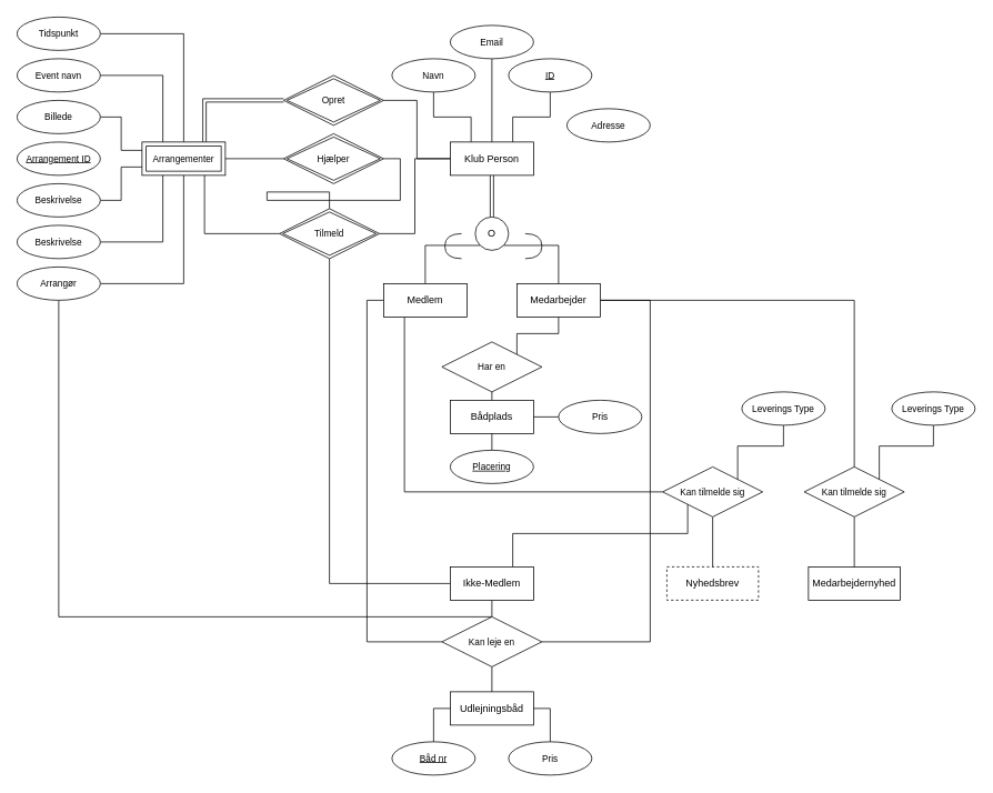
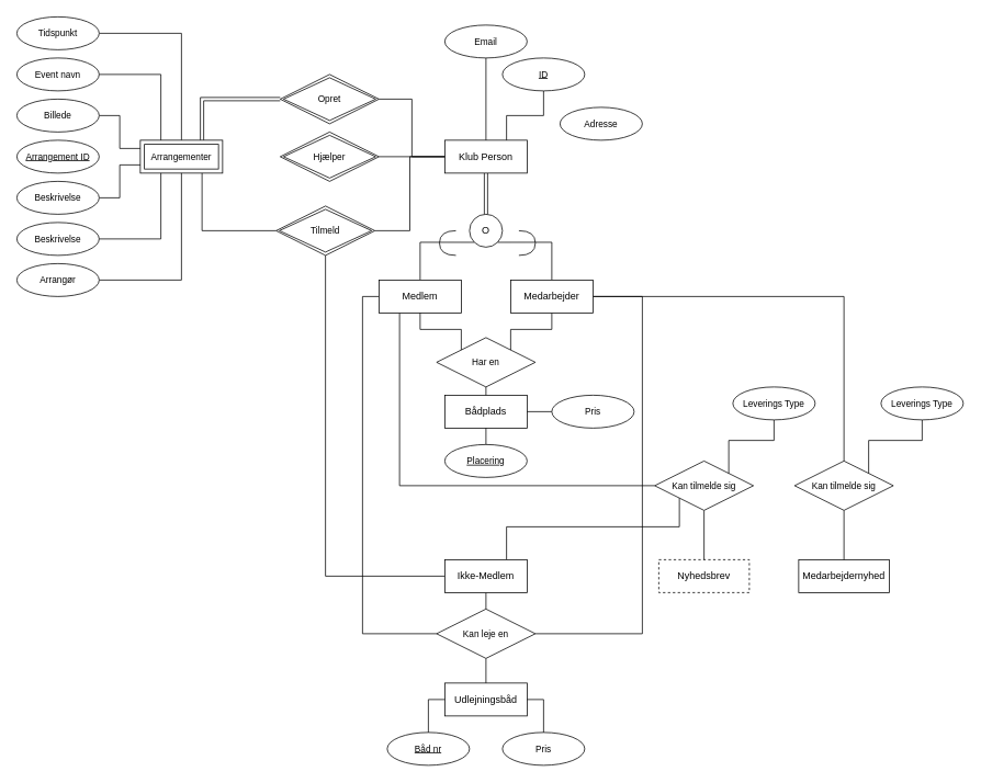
  <mxCell id="0" />
  <mxCell id="1" parent="0" />
  <mxCell id="2" style="edgeStyle=orthogonalEdgeStyle;rounded=0;orthogonalLoop=1;jettySize=auto;html=1;exitX=0.5;exitY=1;exitDx=0;exitDy=0;endArrow=none;endFill=0;shape=link;" parent="1" source="5" target="8" edge="1"><mxGeometry relative="1" as="geometry" /></mxCell>
- <mxCell id="3" style="edgeStyle=orthogonalEdgeStyle;rounded=0;orthogonalLoop=1;jettySize=auto;html=1;exitX=0.25;exitY=0;exitDx=0;exitDy=0;entryX=0.5;entryY=1;entryDx=0;entryDy=0;strokeColor=default;align=center;verticalAlign=middle;fontFamily=Helvetica;fontSize=11;fontColor=default;labelBackgroundColor=default;endArrow=none;endFill=0;" parent="1" source="5" target="26" edge="1"><mxGeometry relative="1" as="geometry" /></mxCell>
  <mxCell id="4" style="edgeStyle=orthogonalEdgeStyle;rounded=0;orthogonalLoop=1;jettySize=auto;html=1;exitX=0;exitY=0.5;exitDx=0;exitDy=0;entryX=1;entryY=0.5;entryDx=0;entryDy=0;strokeColor=default;align=center;verticalAlign=middle;fontFamily=Helvetica;fontSize=11;fontColor=default;labelBackgroundColor=default;endArrow=none;endFill=0;" parent="1" source="5" target="42" edge="1"><mxGeometry relative="1" as="geometry" /></mxCell>
  <mxCell id="5" value="Klub Person" style="whiteSpace=wrap;html=1;align=center;" parent="1" vertex="1"><mxGeometry x="540" y="170" width="100" height="40" as="geometry" /></mxCell>
  <mxCell id="6" style="edgeStyle=orthogonalEdgeStyle;rounded=0;orthogonalLoop=1;jettySize=auto;html=1;exitX=1;exitY=1;exitDx=0;exitDy=0;entryX=0.5;entryY=0;entryDx=0;entryDy=0;strokeColor=default;align=center;verticalAlign=middle;fontFamily=Helvetica;fontSize=11;fontColor=default;labelBackgroundColor=default;endArrow=none;endFill=0;" parent="1" source="8" target="15" edge="1"><mxGeometry relative="1" as="geometry" /></mxCell>
  <mxCell id="7" style="edgeStyle=orthogonalEdgeStyle;rounded=0;orthogonalLoop=1;jettySize=auto;html=1;exitX=0;exitY=1;exitDx=0;exitDy=0;entryX=0.5;entryY=0;entryDx=0;entryDy=0;strokeColor=default;align=center;verticalAlign=middle;fontFamily=Helvetica;fontSize=11;fontColor=default;labelBackgroundColor=default;endArrow=none;endFill=0;" parent="1" source="8" target="11" edge="1"><mxGeometry relative="1" as="geometry" /></mxCell>
  <mxCell id="8" value="O" style="ellipse;whiteSpace=wrap;html=1;aspect=fixed;" parent="1" vertex="1"><mxGeometry x="570" y="260" width="40" height="40" as="geometry" /></mxCell>
  <mxCell id="9" style="edgeStyle=orthogonalEdgeStyle;rounded=0;orthogonalLoop=1;jettySize=auto;html=1;exitX=0;exitY=0.5;exitDx=0;exitDy=0;entryX=0;entryY=0.5;entryDx=0;entryDy=0;strokeColor=default;align=center;verticalAlign=middle;fontFamily=Helvetica;fontSize=11;fontColor=default;labelBackgroundColor=default;endArrow=none;endFill=0;" parent="1" source="11" target="35" edge="1"><mxGeometry relative="1" as="geometry" /></mxCell>
  <mxCell id="10" style="edgeStyle=orthogonalEdgeStyle;rounded=0;orthogonalLoop=1;jettySize=auto;html=1;exitX=0.25;exitY=1;exitDx=0;exitDy=0;entryX=0;entryY=0.5;entryDx=0;entryDy=0;endArrow=none;endFill=0;" edge="1" parent="1" source="11" target="62"><mxGeometry relative="1" as="geometry" /></mxCell>
  <mxCell id="11" value="Medlem" style="whiteSpace=wrap;html=1;align=center;" parent="1" vertex="1"><mxGeometry x="460" y="340" width="100" height="40" as="geometry" /></mxCell>
  <mxCell id="12" style="edgeStyle=orthogonalEdgeStyle;rounded=0;orthogonalLoop=1;jettySize=auto;html=1;exitX=0.5;exitY=1;exitDx=0;exitDy=0;entryX=1;entryY=0;entryDx=0;entryDy=0;strokeColor=default;align=center;verticalAlign=middle;fontFamily=Helvetica;fontSize=11;fontColor=default;labelBackgroundColor=default;endArrow=none;endFill=0;" parent="1" source="15" target="33" edge="1"><mxGeometry relative="1" as="geometry" /></mxCell>
  <mxCell id="13" style="edgeStyle=orthogonalEdgeStyle;rounded=0;orthogonalLoop=1;jettySize=auto;html=1;exitX=1;exitY=0.5;exitDx=0;exitDy=0;entryX=1;entryY=0.5;entryDx=0;entryDy=0;strokeColor=default;align=center;verticalAlign=middle;fontFamily=Helvetica;fontSize=11;fontColor=default;labelBackgroundColor=default;endArrow=none;endFill=0;" parent="1" source="15" target="35" edge="1"><mxGeometry relative="1" as="geometry"><Array as="points"><mxPoint x="780" y="360" /><mxPoint x="780" y="770" /></Array></mxGeometry></mxCell>
  <mxCell id="14" style="edgeStyle=orthogonalEdgeStyle;rounded=0;orthogonalLoop=1;jettySize=auto;html=1;exitX=1;exitY=0.5;exitDx=0;exitDy=0;entryX=0.5;entryY=0;entryDx=0;entryDy=0;endArrow=none;endFill=0;" edge="1" parent="1" source="15" target="47"><mxGeometry relative="1" as="geometry" /></mxCell>
  <mxCell id="15" value="Medarbejder" style="whiteSpace=wrap;html=1;align=center;" parent="1" vertex="1"><mxGeometry x="620" y="340" width="100" height="40" as="geometry" /></mxCell>
  <mxCell id="16" value="" style="shape=requiredInterface;html=1;verticalLabelPosition=bottom;sketch=0;" parent="1" vertex="1"><mxGeometry x="630" y="280" width="20" height="30" as="geometry" /></mxCell>
  <mxCell id="17" value="" style="shape=requiredInterface;html=1;verticalLabelPosition=bottom;sketch=0;rotation=-180;" parent="1" vertex="1"><mxGeometry x="533.5" y="280" width="20" height="30" as="geometry" /></mxCell>
- <mxCell id="18" style="edgeStyle=orthogonalEdgeStyle;rounded=0;orthogonalLoop=1;jettySize=auto;html=1;exitX=0.5;exitY=1;exitDx=0;exitDy=0;strokeColor=default;align=center;verticalAlign=middle;fontFamily=Helvetica;fontSize=11;fontColor=default;labelBackgroundColor=default;endArrow=none;endFill=0;" parent="1" source="21" target="71" edge="1"><mxGeometry relative="1" as="geometry" /></mxCell>
+ <mxCell id="18" style="edgeStyle=orthogonalEdgeStyle;rounded=0;orthogonalLoop=1;jettySize=auto;html=1;exitX=0.5;exitY=1;exitDx=0;exitDy=0;entryX=0.5;entryY=0;entryDx=0;entryDy=0;strokeColor=default;align=center;verticalAlign=middle;fontFamily=Helvetica;fontSize=11;fontColor=default;labelBackgroundColor=default;endArrow=none;endFill=0;" parent="1" source="21" target="35" edge="1"><mxGeometry relative="1" as="geometry" /></mxCell>
  <mxCell id="19" style="edgeStyle=orthogonalEdgeStyle;rounded=0;orthogonalLoop=1;jettySize=auto;html=1;exitX=0;exitY=0.5;exitDx=0;exitDy=0;entryX=0.5;entryY=1;entryDx=0;entryDy=0;endArrow=none;endFill=0;" edge="1" parent="1" source="21" target="42"><mxGeometry relative="1" as="geometry" /></mxCell>
  <mxCell id="20" style="edgeStyle=orthogonalEdgeStyle;rounded=0;orthogonalLoop=1;jettySize=auto;html=1;exitX=0.75;exitY=0;exitDx=0;exitDy=0;entryX=0;entryY=1;entryDx=0;entryDy=0;endArrow=none;endFill=0;" edge="1" parent="1" source="21" target="62"><mxGeometry relative="1" as="geometry"><Array as="points"><mxPoint x="615" y="640" /><mxPoint x="825" y="640" /></Array></mxGeometry></mxCell>
  <mxCell id="21" value="Ikke-Medlem" style="whiteSpace=wrap;html=1;align=center;" parent="1" vertex="1"><mxGeometry x="540" y="680" width="100" height="40" as="geometry" /></mxCell>
  <mxCell id="22" value="Medarbejdernyhed" style="whiteSpace=wrap;html=1;align=center;" parent="1" vertex="1"><mxGeometry x="970" y="680" width="110" height="40" as="geometry" /></mxCell>
  <mxCell id="23" value="Nyhedsbrev" style="whiteSpace=wrap;html=1;align=center;dashed=1;" parent="1" vertex="1"><mxGeometry x="800" y="680" width="110" height="40" as="geometry" /></mxCell>
  <mxCell id="24" style="edgeStyle=orthogonalEdgeStyle;rounded=0;orthogonalLoop=1;jettySize=auto;html=1;exitX=0.5;exitY=1;exitDx=0;exitDy=0;entryX=0.75;entryY=0;entryDx=0;entryDy=0;strokeColor=default;align=center;verticalAlign=middle;fontFamily=Helvetica;fontSize=11;fontColor=default;labelBackgroundColor=default;endArrow=none;endFill=0;" parent="1" source="25" target="5" edge="1"><mxGeometry relative="1" as="geometry" /></mxCell>
  <mxCell id="25" value="ID" style="ellipse;whiteSpace=wrap;html=1;align=center;fontStyle=4;fontFamily=Helvetica;fontSize=11;fontColor=default;labelBackgroundColor=default;" parent="1" vertex="1"><mxGeometry x="610" y="70" width="100" height="40" as="geometry" /></mxCell>
- <mxCell id="26" value="Navn" style="ellipse;whiteSpace=wrap;html=1;align=center;fontFamily=Helvetica;fontSize=11;fontColor=default;labelBackgroundColor=default;" parent="1" vertex="1"><mxGeometry x="470" y="70" width="100" height="40" as="geometry" /></mxCell>
  <mxCell id="27" style="edgeStyle=orthogonalEdgeStyle;rounded=0;orthogonalLoop=1;jettySize=auto;html=1;exitX=0.5;exitY=1;exitDx=0;exitDy=0;entryX=0.5;entryY=0;entryDx=0;entryDy=0;strokeColor=default;align=center;verticalAlign=middle;fontFamily=Helvetica;fontSize=11;fontColor=default;labelBackgroundColor=default;endArrow=none;endFill=0;" parent="1" source="28" target="5" edge="1"><mxGeometry relative="1" as="geometry" /></mxCell>
  <mxCell id="28" value="Email" style="ellipse;whiteSpace=wrap;html=1;align=center;fontFamily=Helvetica;fontSize=11;fontColor=default;labelBackgroundColor=default;" parent="1" vertex="1"><mxGeometry x="540" y="30" width="100" height="40" as="geometry" /></mxCell>
  <mxCell id="29" value="Bådplads" style="whiteSpace=wrap;html=1;align=center;" parent="1" vertex="1"><mxGeometry x="540" y="480" width="100" height="40" as="geometry" /></mxCell>
  <mxCell id="30" value="Udlejningsbåd" style="whiteSpace=wrap;html=1;align=center;" parent="1" vertex="1"><mxGeometry x="540" y="830" width="100" height="40" as="geometry" /></mxCell>
  <mxCell id="31" style="edgeStyle=orthogonalEdgeStyle;rounded=0;orthogonalLoop=1;jettySize=auto;html=1;exitX=0.5;exitY=1;exitDx=0;exitDy=0;entryX=0.5;entryY=0;entryDx=0;entryDy=0;strokeColor=default;align=center;verticalAlign=middle;fontFamily=Helvetica;fontSize=11;fontColor=default;labelBackgroundColor=default;endArrow=none;endFill=0;" parent="1" source="33" target="29" edge="1"><mxGeometry relative="1" as="geometry" /></mxCell>
+ <mxCell id="32" style="edgeStyle=orthogonalEdgeStyle;rounded=0;orthogonalLoop=1;jettySize=auto;html=1;exitX=0;exitY=0;exitDx=0;exitDy=0;entryX=0.5;entryY=1;entryDx=0;entryDy=0;endArrow=none;endFill=0;" edge="1" parent="1" source="33" target="11"><mxGeometry relative="1" as="geometry"><Array as="points"><mxPoint x="560" y="400" /><mxPoint x="510" y="400" /></Array></mxGeometry></mxCell>
  <mxCell id="33" value="Har en" style="shape=rhombus;perimeter=rhombusPerimeter;whiteSpace=wrap;html=1;align=center;fontFamily=Helvetica;fontSize=11;fontColor=default;labelBackgroundColor=default;" parent="1" vertex="1"><mxGeometry x="530" y="410" width="120" height="60" as="geometry" /></mxCell>
  <mxCell id="34" style="edgeStyle=orthogonalEdgeStyle;rounded=0;orthogonalLoop=1;jettySize=auto;html=1;exitX=0.5;exitY=1;exitDx=0;exitDy=0;entryX=0.5;entryY=0;entryDx=0;entryDy=0;strokeColor=default;align=center;verticalAlign=middle;fontFamily=Helvetica;fontSize=11;fontColor=default;labelBackgroundColor=default;endArrow=none;endFill=0;" parent="1" source="35" target="30" edge="1"><mxGeometry relative="1" as="geometry" /></mxCell>
  <mxCell id="35" value="Kan leje en" style="shape=rhombus;perimeter=rhombusPerimeter;whiteSpace=wrap;html=1;align=center;fontFamily=Helvetica;fontSize=11;fontColor=default;labelBackgroundColor=default;" parent="1" vertex="1"><mxGeometry x="530" y="740" width="120" height="60" as="geometry" /></mxCell>
  <mxCell id="36" style="edgeStyle=orthogonalEdgeStyle;rounded=0;orthogonalLoop=1;jettySize=auto;html=1;exitX=0.75;exitY=0;exitDx=0;exitDy=0;entryX=0;entryY=0.5;entryDx=0;entryDy=0;endArrow=none;endFill=0;shape=link;" edge="1" parent="1" source="38" target="40"><mxGeometry relative="1" as="geometry" /></mxCell>
  <mxCell id="37" style="edgeStyle=orthogonalEdgeStyle;rounded=0;orthogonalLoop=1;jettySize=auto;html=1;exitX=0.5;exitY=0;exitDx=0;exitDy=0;entryX=1;entryY=0.5;entryDx=0;entryDy=0;endArrow=none;endFill=0;" edge="1" parent="1" source="38" target="50"><mxGeometry relative="1" as="geometry" /></mxCell>
  <mxCell id="38" value="Arrangementer" style="shape=ext;margin=3;double=1;whiteSpace=wrap;html=1;align=center;fontFamily=Helvetica;fontSize=11;fontColor=default;labelBackgroundColor=default;" parent="1" vertex="1"><mxGeometry x="170" y="170" width="100" height="40" as="geometry" /></mxCell>
  <mxCell id="39" style="edgeStyle=orthogonalEdgeStyle;rounded=0;orthogonalLoop=1;jettySize=auto;html=1;exitX=1;exitY=0.5;exitDx=0;exitDy=0;entryX=0;entryY=0.5;entryDx=0;entryDy=0;strokeColor=default;align=center;verticalAlign=middle;fontFamily=Helvetica;fontSize=11;fontColor=default;labelBackgroundColor=default;endArrow=none;endFill=0;" parent="1" source="40" target="5" edge="1"><mxGeometry relative="1" as="geometry" /></mxCell>
  <mxCell id="40" value="Opret" style="shape=rhombus;double=1;perimeter=rhombusPerimeter;whiteSpace=wrap;html=1;align=center;fontFamily=Helvetica;fontSize=11;fontColor=default;labelBackgroundColor=default;" parent="1" vertex="1"><mxGeometry x="340" y="90" width="120" height="60" as="geometry" /></mxCell>
  <mxCell id="41" style="edgeStyle=orthogonalEdgeStyle;rounded=0;orthogonalLoop=1;jettySize=auto;html=1;exitX=0;exitY=0.5;exitDx=0;exitDy=0;entryX=0.75;entryY=1;entryDx=0;entryDy=0;endArrow=none;endFill=0;" edge="1" parent="1" source="42" target="38"><mxGeometry relative="1" as="geometry" /></mxCell>
  <mxCell id="42" value="Tilmeld" style="shape=rhombus;double=1;perimeter=rhombusPerimeter;whiteSpace=wrap;html=1;align=center;fontFamily=Helvetica;fontSize=11;fontColor=default;labelBackgroundColor=default;" parent="1" vertex="1"><mxGeometry x="335" y="250" width="120" height="60" as="geometry" /></mxCell>
- <mxCell id="43" style="edgeStyle=orthogonalEdgeStyle;rounded=0;orthogonalLoop=1;jettySize=auto;html=1;exitX=0;exitY=0.5;exitDx=0;exitDy=0;entryX=1;entryY=0.5;entryDx=0;entryDy=0;strokeColor=default;align=center;verticalAlign=middle;fontFamily=Helvetica;fontSize=11;fontColor=default;labelBackgroundColor=default;endArrow=none;endFill=0;" parent="1" source="45" target="38" edge="1"><mxGeometry relative="1" as="geometry" /></mxCell>
- <mxCell id="44" style="edgeStyle=orthogonalEdgeStyle;rounded=0;orthogonalLoop=1;jettySize=auto;html=1;exitX=1;exitY=0.5;exitDx=0;exitDy=0;strokeColor=default;align=center;verticalAlign=middle;fontFamily=Helvetica;fontSize=11;fontColor=default;labelBackgroundColor=default;endArrow=none;endFill=0;" parent="1" source="45" target="42" edge="1"><mxGeometry relative="1" as="geometry" /></mxCell>
+ <mxCell id="44" style="edgeStyle=orthogonalEdgeStyle;rounded=0;orthogonalLoop=1;jettySize=auto;html=1;exitX=1;exitY=0.5;exitDx=0;exitDy=0;entryX=0;entryY=0.5;entryDx=0;entryDy=0;strokeColor=default;align=center;verticalAlign=middle;fontFamily=Helvetica;fontSize=11;fontColor=default;labelBackgroundColor=default;endArrow=none;endFill=0;" parent="1" source="45" target="5" edge="1"><mxGeometry relative="1" as="geometry" /></mxCell>
  <mxCell id="45" value="Hjælper" style="shape=rhombus;double=1;perimeter=rhombusPerimeter;whiteSpace=wrap;html=1;align=center;fontFamily=Helvetica;fontSize=11;fontColor=default;labelBackgroundColor=default;" parent="1" vertex="1"><mxGeometry x="340" y="160" width="120" height="60" as="geometry" /></mxCell>
  <mxCell id="46" style="edgeStyle=orthogonalEdgeStyle;rounded=0;orthogonalLoop=1;jettySize=auto;html=1;exitX=0.5;exitY=1;exitDx=0;exitDy=0;entryX=0.5;entryY=0;entryDx=0;entryDy=0;strokeColor=default;align=center;verticalAlign=middle;fontFamily=Helvetica;fontSize=11;fontColor=default;labelBackgroundColor=default;endArrow=none;endFill=0;" parent="1" source="47" target="22" edge="1"><mxGeometry relative="1" as="geometry" /></mxCell>
  <mxCell id="47" value="Kan tilmelde sig" style="shape=rhombus;perimeter=rhombusPerimeter;whiteSpace=wrap;html=1;align=center;fontFamily=Helvetica;fontSize=11;fontColor=default;labelBackgroundColor=default;" parent="1" vertex="1"><mxGeometry x="965" y="560" width="120" height="60" as="geometry" /></mxCell>
  <mxCell id="48" style="edgeStyle=orthogonalEdgeStyle;rounded=0;orthogonalLoop=1;jettySize=auto;html=1;exitX=0.5;exitY=1;exitDx=0;exitDy=0;entryX=1;entryY=0;entryDx=0;entryDy=0;endArrow=none;endFill=0;" edge="1" parent="1" source="49" target="47"><mxGeometry relative="1" as="geometry" /></mxCell>
  <mxCell id="49" value="Leverings Type" style="ellipse;whiteSpace=wrap;html=1;align=center;fontFamily=Helvetica;fontSize=11;fontColor=default;labelBackgroundColor=default;" parent="1" vertex="1"><mxGeometry x="1070" y="470" width="100" height="40" as="geometry" /></mxCell>
  <mxCell id="50" value="Tidspunkt" style="ellipse;whiteSpace=wrap;html=1;align=center;fontFamily=Helvetica;fontSize=11;fontColor=default;labelBackgroundColor=default;" vertex="1" parent="1"><mxGeometry x="20" y="20" width="100" height="40" as="geometry" /></mxCell>
  <mxCell id="51" style="edgeStyle=orthogonalEdgeStyle;rounded=0;orthogonalLoop=1;jettySize=auto;html=1;exitX=1;exitY=0.5;exitDx=0;exitDy=0;entryX=0.25;entryY=0;entryDx=0;entryDy=0;endArrow=none;endFill=0;" edge="1" parent="1" source="52" target="38"><mxGeometry relative="1" as="geometry" /></mxCell>
  <mxCell id="52" value="Event navn" style="ellipse;whiteSpace=wrap;html=1;align=center;fontFamily=Helvetica;fontSize=11;fontColor=default;labelBackgroundColor=default;" vertex="1" parent="1"><mxGeometry x="20" y="70" width="100" height="40" as="geometry" /></mxCell>
  <mxCell id="53" style="edgeStyle=orthogonalEdgeStyle;rounded=0;orthogonalLoop=1;jettySize=auto;html=1;exitX=1;exitY=0.5;exitDx=0;exitDy=0;entryX=0;entryY=0.25;entryDx=0;entryDy=0;endArrow=none;endFill=0;" edge="1" parent="1" source="54" target="38"><mxGeometry relative="1" as="geometry" /></mxCell>
  <mxCell id="54" value="Billede" style="ellipse;whiteSpace=wrap;html=1;align=center;fontFamily=Helvetica;fontSize=11;fontColor=default;labelBackgroundColor=default;" vertex="1" parent="1"><mxGeometry x="20" y="120" width="100" height="40" as="geometry" /></mxCell>
  <mxCell id="55" style="edgeStyle=orthogonalEdgeStyle;rounded=0;orthogonalLoop=1;jettySize=auto;html=1;exitX=1;exitY=0.5;exitDx=0;exitDy=0;entryX=0.25;entryY=1;entryDx=0;entryDy=0;endArrow=none;endFill=0;" edge="1" parent="1" source="56" target="38"><mxGeometry relative="1" as="geometry" /></mxCell>
  <mxCell id="56" value="Beskrivelse" style="ellipse;whiteSpace=wrap;html=1;align=center;fontFamily=Helvetica;fontSize=11;fontColor=default;labelBackgroundColor=default;" vertex="1" parent="1"><mxGeometry x="20" y="270" width="100" height="40" as="geometry" /></mxCell>
  <mxCell id="57" style="edgeStyle=orthogonalEdgeStyle;rounded=0;orthogonalLoop=1;jettySize=auto;html=1;exitX=0.5;exitY=0;exitDx=0;exitDy=0;entryX=0;entryY=0.5;entryDx=0;entryDy=0;endArrow=none;endFill=0;" edge="1" parent="1" source="58" target="30"><mxGeometry relative="1" as="geometry" /></mxCell>
  <mxCell id="58" value="&lt;u&gt;Båd nr&lt;/u&gt;" style="ellipse;whiteSpace=wrap;html=1;align=center;fontFamily=Helvetica;fontSize=11;fontColor=default;labelBackgroundColor=default;" vertex="1" parent="1"><mxGeometry x="470" y="890" width="100" height="40" as="geometry" /></mxCell>
  <mxCell id="59" style="edgeStyle=orthogonalEdgeStyle;rounded=0;orthogonalLoop=1;jettySize=auto;html=1;exitX=0.5;exitY=0;exitDx=0;exitDy=0;entryX=1;entryY=0.5;entryDx=0;entryDy=0;endArrow=none;endFill=0;" edge="1" parent="1" source="60" target="30"><mxGeometry relative="1" as="geometry" /></mxCell>
  <mxCell id="60" value="Pris" style="ellipse;whiteSpace=wrap;html=1;align=center;fontFamily=Helvetica;fontSize=11;fontColor=default;labelBackgroundColor=default;" vertex="1" parent="1"><mxGeometry x="610" y="890" width="100" height="40" as="geometry" /></mxCell>
  <mxCell id="61" style="edgeStyle=orthogonalEdgeStyle;rounded=0;orthogonalLoop=1;jettySize=auto;html=1;exitX=0.5;exitY=1;exitDx=0;exitDy=0;entryX=0.5;entryY=0;entryDx=0;entryDy=0;endArrow=none;endFill=0;" edge="1" parent="1" source="62" target="23"><mxGeometry relative="1" as="geometry" /></mxCell>
  <mxCell id="62" value="Kan tilmelde sig" style="shape=rhombus;perimeter=rhombusPerimeter;whiteSpace=wrap;html=1;align=center;fontFamily=Helvetica;fontSize=11;fontColor=default;labelBackgroundColor=default;" vertex="1" parent="1"><mxGeometry x="795" y="560" width="120" height="60" as="geometry" /></mxCell>
  <mxCell id="63" style="edgeStyle=orthogonalEdgeStyle;rounded=0;orthogonalLoop=1;jettySize=auto;html=1;exitX=0.5;exitY=1;exitDx=0;exitDy=0;entryX=1;entryY=0;entryDx=0;entryDy=0;endArrow=none;endFill=0;" edge="1" parent="1" source="64" target="62"><mxGeometry relative="1" as="geometry" /></mxCell>
  <mxCell id="64" value="Leverings Type" style="ellipse;whiteSpace=wrap;html=1;align=center;fontFamily=Helvetica;fontSize=11;fontColor=default;labelBackgroundColor=default;" vertex="1" parent="1"><mxGeometry x="890" y="470" width="100" height="40" as="geometry" /></mxCell>
  <mxCell id="65" style="edgeStyle=orthogonalEdgeStyle;rounded=0;orthogonalLoop=1;jettySize=auto;html=1;exitX=0.5;exitY=0;exitDx=0;exitDy=0;entryX=0.5;entryY=1;entryDx=0;entryDy=0;endArrow=none;endFill=0;" edge="1" parent="1" source="66" target="29"><mxGeometry relative="1" as="geometry" /></mxCell>
  <mxCell id="66" value="&lt;u&gt;Placering&lt;/u&gt;" style="ellipse;whiteSpace=wrap;html=1;align=center;fontFamily=Helvetica;fontSize=11;fontColor=default;labelBackgroundColor=default;" vertex="1" parent="1"><mxGeometry x="540" y="540" width="100" height="40" as="geometry" /></mxCell>
  <mxCell id="67" style="edgeStyle=orthogonalEdgeStyle;rounded=0;orthogonalLoop=1;jettySize=auto;html=1;exitX=0;exitY=0.5;exitDx=0;exitDy=0;entryX=1;entryY=0.5;entryDx=0;entryDy=0;endArrow=none;endFill=0;" edge="1" parent="1" source="68" target="29"><mxGeometry relative="1" as="geometry" /></mxCell>
  <mxCell id="68" value="Pris" style="ellipse;whiteSpace=wrap;html=1;align=center;fontFamily=Helvetica;fontSize=11;fontColor=default;labelBackgroundColor=default;" vertex="1" parent="1"><mxGeometry x="670" y="480" width="100" height="40" as="geometry" /></mxCell>
  <mxCell id="69" value="Adresse" style="ellipse;whiteSpace=wrap;html=1;align=center;fontFamily=Helvetica;fontSize=11;fontColor=default;labelBackgroundColor=default;" vertex="1" parent="1"><mxGeometry x="680" y="130" width="100" height="40" as="geometry" /></mxCell>
  <mxCell id="70" style="edgeStyle=orthogonalEdgeStyle;rounded=0;orthogonalLoop=1;jettySize=auto;html=1;exitX=1;exitY=0.5;exitDx=0;exitDy=0;entryX=0.5;entryY=1;entryDx=0;entryDy=0;endArrow=none;endFill=0;" edge="1" parent="1" source="71" target="38"><mxGeometry relative="1" as="geometry" /></mxCell>
  <mxCell id="71" value="Arrangør" style="ellipse;whiteSpace=wrap;html=1;align=center;fontFamily=Helvetica;fontSize=11;fontColor=default;labelBackgroundColor=default;" vertex="1" parent="1"><mxGeometry x="20" y="320" width="100" height="40" as="geometry" /></mxCell>
  <mxCell id="72" style="edgeStyle=orthogonalEdgeStyle;rounded=0;orthogonalLoop=1;jettySize=auto;html=1;exitX=1;exitY=0.5;exitDx=0;exitDy=0;entryX=0;entryY=0.75;entryDx=0;entryDy=0;endArrow=none;endFill=0;" edge="1" parent="1" source="73" target="38"><mxGeometry relative="1" as="geometry" /></mxCell>
  <mxCell id="73" value="Beskrivelse" style="ellipse;whiteSpace=wrap;html=1;align=center;fontFamily=Helvetica;fontSize=11;fontColor=default;labelBackgroundColor=default;" vertex="1" parent="1"><mxGeometry x="20" y="220" width="100" height="40" as="geometry" /></mxCell>
  <mxCell id="74" value="&lt;u&gt;Arrangement ID&lt;/u&gt;" style="ellipse;whiteSpace=wrap;html=1;align=center;fontFamily=Helvetica;fontSize=11;fontColor=default;labelBackgroundColor=default;" vertex="1" parent="1"><mxGeometry x="20" y="170" width="100" height="40" as="geometry" /></mxCell>
